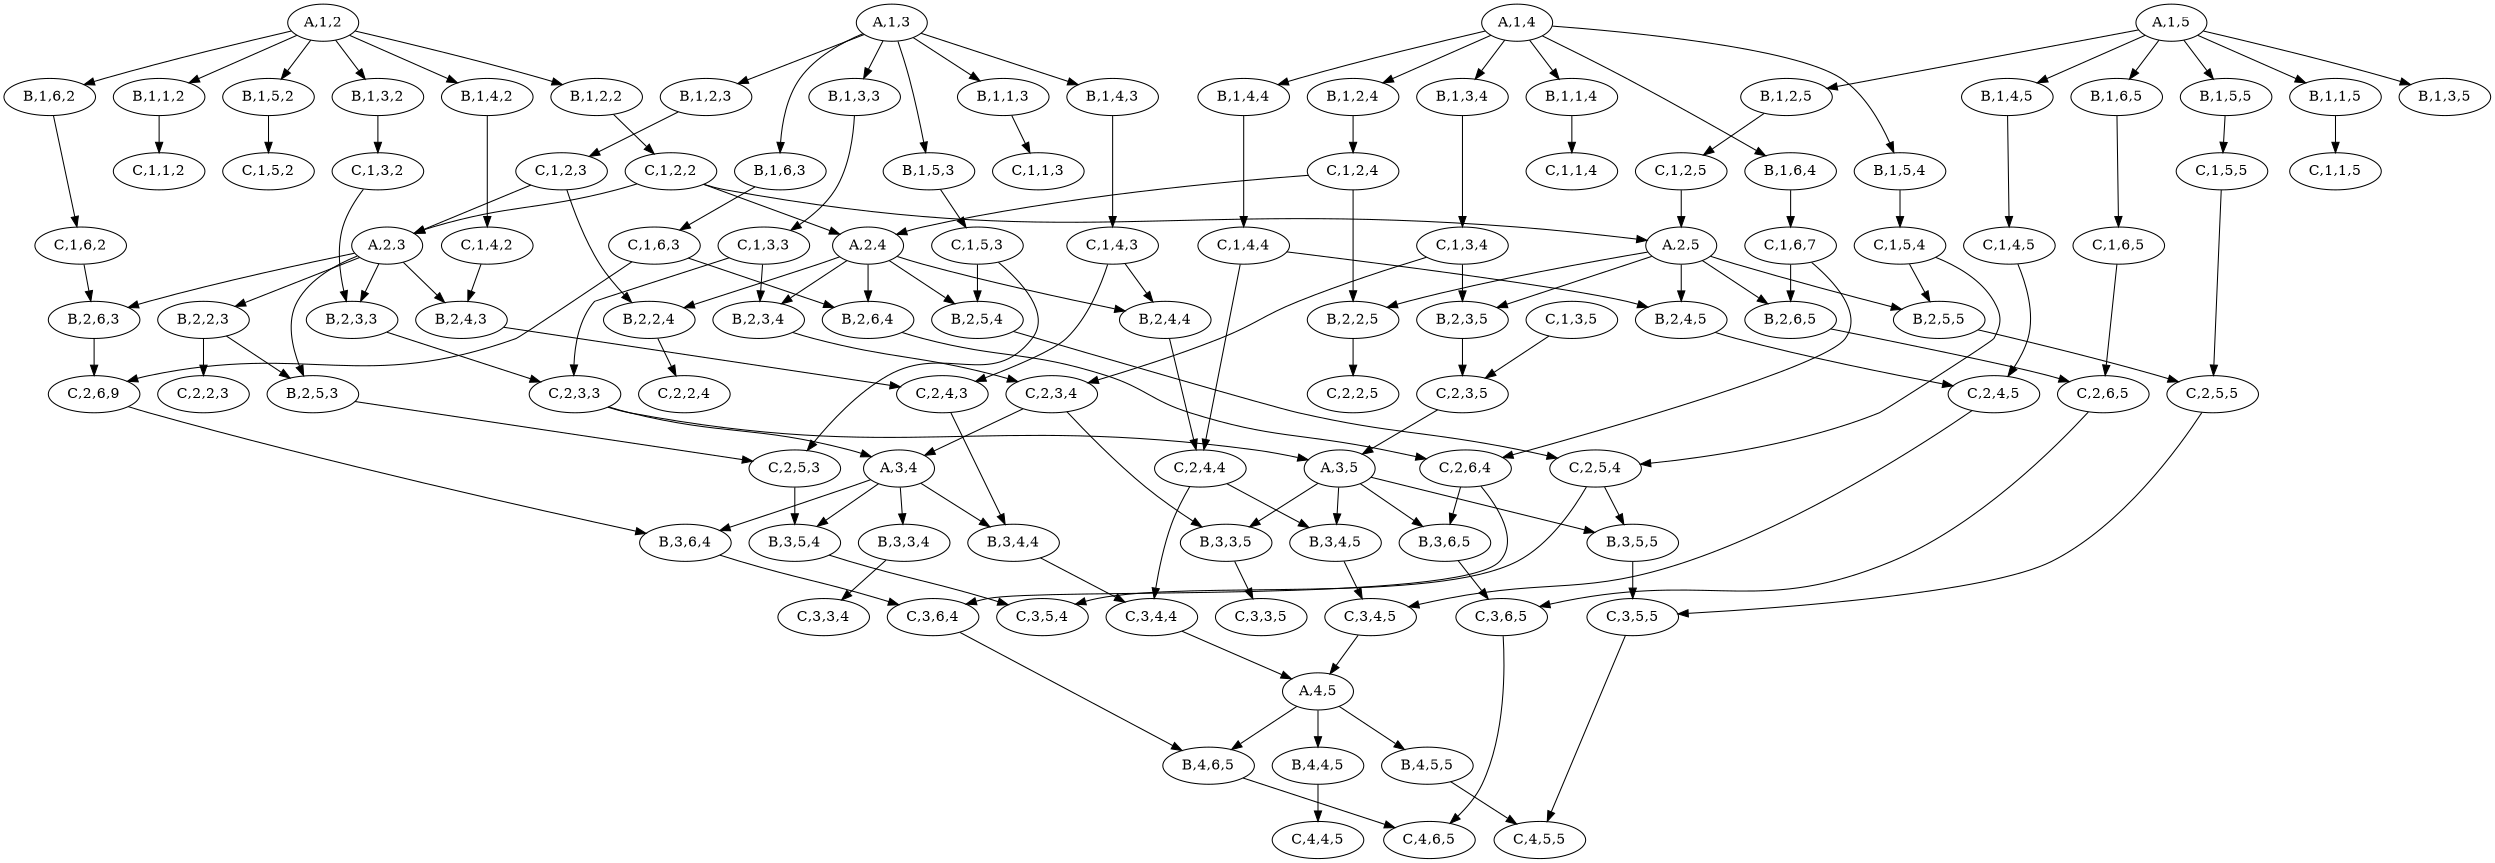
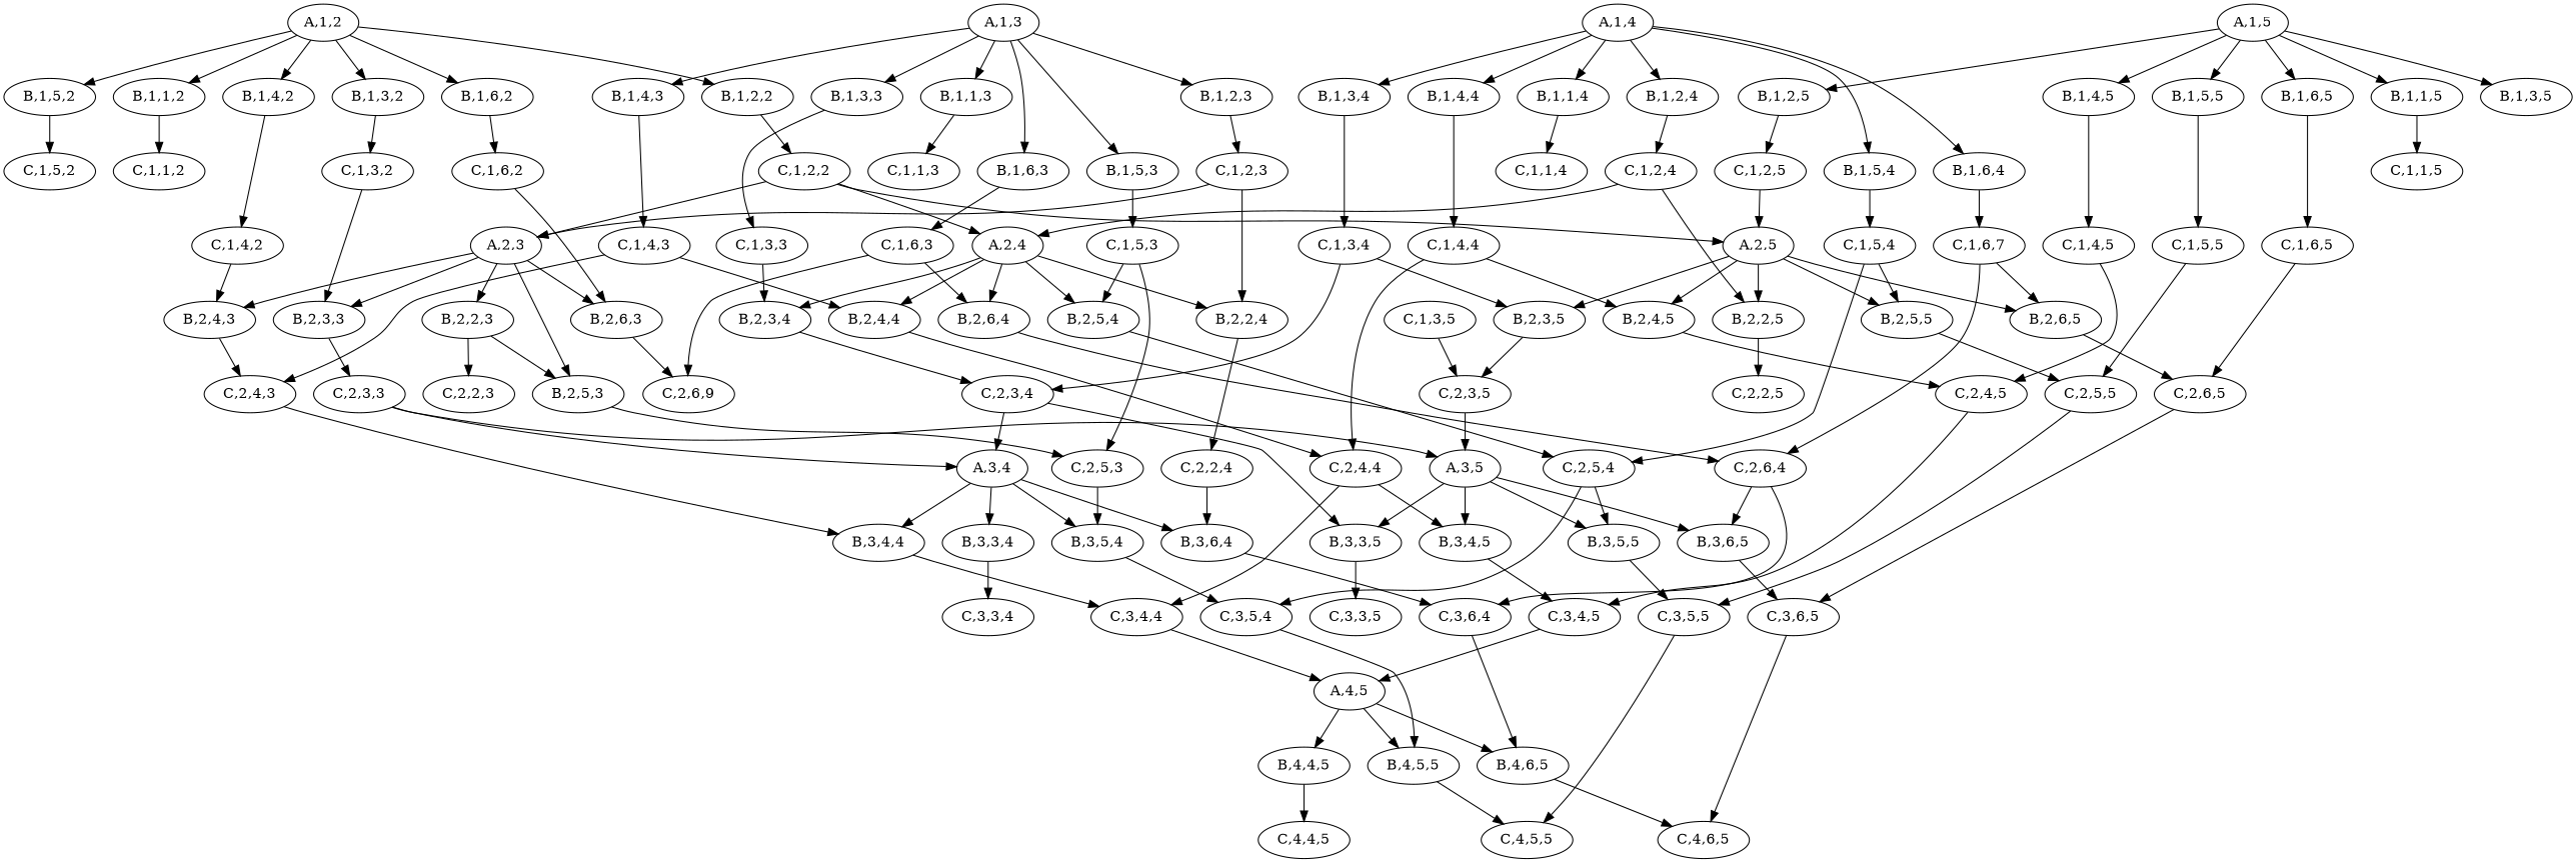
  digraph {
    n1 [label="A,1,2"]
    n2 [label="B,1,1,2"]
    n3 [label="B,1,2,2"]
    n4 [label="B,1,3,2"]
    n5 [label="B,1,4,2"]
    n6 [label="B,1,5,2"]
    n7 [label="B,1,6,2"]
    n8 [label="C,1,1,2"]
    n9 [label="C,1,2,2"]
    n10 [label="C,1,3,2"]
    n11 [label="C,1,4,2"]
    n12 [label="C,1,5,2"]
    n13 [label="C,1,6,2"]
    n14 [label="A,2,3"]
    n15 [label="A,2,4"]
    n16 [label="A,2,5"]
    n17 [label="B,2,3,3"]
    n18 [label="B,2,4,3"]
    n19 [label="B,2,6,3"]
    n20 [label="B,2,5,3"]
    n21 [label="B,2,2,3"]
    n22 [label="B,2,2,4"]
    n23 [label="B,2,3,4"]
    n24 [label="B,2,4,4"]
    n25 [label="B,2,5,4"]
    n26 [label="B,2,6,4"]
    n27 [label="B,2,2,5"]
    n28 [label="B,2,3,5"]
    n29 [label="B,2,4,5"]
    n30 [label="B,2,5,5"]
    n31 [label="B,2,6,5"]
    n32 [label="C,2,3,3"]
    n33 [label="C,2,4,3"]
    n34 [label="C,2,5,3"]
    n35 [label="C,2,6,9"]
    n36 [label="C,2,2,3"]
    n37 [label="C,2,2,4"]
    n38 [label="C,2,3,4"]
    n39 [label="C,2,4,4"]
    n40 [label="C,2,5,4"]
    n41 [label="C,2,6,4"]
    n42 [label="C,2,2,5"]
    n43 [label="C,2,3,5"]
    n44 [label="C,2,4,5"]
    n45 [label="C,2,5,5"]
    n46 [label="C,2,6,5"]
    n47 [label="A,3,4"]
    n48 [label="A,3,5"]
    n49 [label="B,3,4,4"]
    n50 [label="B,3,5,4"]
    n51 [label="B,3,6,4"]
    n52 [label="A,1,3"]
    n53 [label="B,1,1,3"]
    n54 [label="B,1,2,3"]
    n55 [label="B,1,3,3"]
    n56 [label="B,1,4,3"]
    n57 [label="B,1,5,3"]
    n58 [label="B,1,6,3"]
    n59 [label="C,1,1,3"]
    n60 [label="C,1,2,3"]
    n61 [label="C,1,3,3"]
    n62 [label="C,1,4,3"]
    n63 [label="C,1,5,3"]
    n64 [label="C,1,6,3"]
    n65 [label="B,3,3,4"]
    n66 [label="B,3,3,5"]
    n67 [label="B,3,4,5"]
    n68 [label="B,3,5,5"]
    n69 [label="B,3,6,5"]
    n70 [label="C,3,4,4"]
    n71 [label="C,3,5,4"]
    n72 [label="C,3,6,4"]
    n73 [label="A,1,4"]
    n74 [label="B,1,1,4"]
    n75 [label="B,1,2,4"]
    n76 [label="B,1,3,4"]
    n77 [label="B,1,4,4"]
    n78 [label="B,1,5,4"]
    n79 [label="B,1,6,4"]
    n80 [label="C,1,1,4"]
    n81 [label="C,1,2,4"]
    n82 [label="C,1,3,4"]
    n83 [label="C,1,4,4"]
    n84 [label="C,1,5,4"]
    n85 [label="C,1,6,7"]
    n86 [label="C,3,3,5"]
    n87 [label="A,4,5"]
    n88 [label="C,3,4,5"]
    n89 [label="B,4,5,5"]
    n90 [label="C,3,5,5"]
    n91 [label="B,4,6,5"]
    n92 [label="C,3,6,5"]
    n93 [label="A,1,5"]
    n94 [label="B,1,1,5"]
    n95 [label="B,1,2,5"]
    n96 [label="B,1,3,5"]
    n97 [label="B,1,4,5"]
    n98 [label="B,1,5,5"]
    n99 [label="B,1,6,5"]
    n100 [label="C,1,1,5"]
    n101 [label="C,1,2,5"]
    n102 [label="C,1,4,5"]
    n103 [label="C,1,5,5"]
    n104 [label="C,1,6,5"]
    n105 [label="C,1,3,5"]
    n106 [label="C,4,5,5"]
    n107 [label="C,4,6,5"]
    n108 [label="C,3,3,4"]
    n109 [label="B,4,4,5"]
    n110 [label="C,4,4,5"]
    n1 -> n2
    n1 -> n3
    n1 -> n4
    n1 -> n5
    n1 -> n6
    n1 -> n7
    n2 -> n8
    n3 -> n9
    n4 -> n10
    n5 -> n11
    n6 -> n12
    n7 -> n13
    n9 -> n14
    n9 -> n15
    n9 -> n16
    n10 -> n17
    n11 -> n18
    n13 -> n19
    n14 -> n17
    n14 -> n18
    n14 -> n19
    n14 -> n20
    n14 -> n21
    n15 -> n22
    n15 -> n23
    n15 -> n24
    n15 -> n25
    n15 -> n26
    n16 -> n27
    n16 -> n28
    n16 -> n29
    n16 -> n30
    n16 -> n31
    n17 -> n32
    n18 -> n33
    n19 -> n35
    n20 -> n34
    n21 -> n20
    n21 -> n36
    n22 -> n37
    n23 -> n38
    n24 -> n39
    n25 -> n40
    n26 -> n41
    n27 -> n42
    n28 -> n43
    n29 -> n44
    n30 -> n45
    n31 -> n46
    n32 -> n47
    n32 -> n48
    n33 -> n49
    n34 -> n50
-   n35 -> n51
+   n37 -> n51
    n38 -> n47
    n38 -> n66
    n39 -> n67
    n39 -> n70
    n40 -> n68
    n40 -> n71
    n41 -> n69
    n41 -> n72
    n43 -> n48
    n44 -> n88
    n45 -> n90
    n46 -> n92
    n47 -> n49
    n47 -> n50
    n47 -> n51
    n47 -> n65
    n48 -> n66
    n48 -> n67
    n48 -> n68
    n48 -> n69
    n49 -> n70
    n50 -> n71
    n51 -> n72
    n52 -> n53
    n52 -> n54
    n52 -> n55
    n52 -> n56
    n52 -> n57
    n52 -> n58
    n53 -> n59
    n54 -> n60
    n55 -> n61
    n56 -> n62
    n57 -> n63
    n58 -> n64
    n60 -> n14
    n60 -> n22
    n61 -> n23
-   n61 -> n32
    n62 -> n24
    n62 -> n33
    n63 -> n25
    n63 -> n34
    n64 -> n26
    n64 -> n35
    n65 -> n108
    n66 -> n86
    n67 -> n88
    n68 -> n90
    n69 -> n92
    n70 -> n87
+   n71 -> n89
    n72 -> n91
    n73 -> n74
    n73 -> n75
    n73 -> n76
    n73 -> n77
    n73 -> n78
    n73 -> n79
    n74 -> n80
    n75 -> n81
    n76 -> n82
    n77 -> n83
    n78 -> n84
    n79 -> n85
    n81 -> n15
    n81 -> n27
    n82 -> n28
    n82 -> n38
    n83 -> n29
    n83 -> n39
    n84 -> n30
    n84 -> n40
    n85 -> n31
    n85 -> n41
    n87 -> n89
    n87 -> n91
    n87 -> n109
    n88 -> n87
    n89 -> n106
    n90 -> n106
    n91 -> n107
    n92 -> n107
    n93 -> n94
    n93 -> n95
    n93 -> n96
    n93 -> n97
    n93 -> n98
    n93 -> n99
    n94 -> n100
    n95 -> n101
    n97 -> n102
    n98 -> n103
    n99 -> n104
    n101 -> n16
    n102 -> n44
    n103 -> n45
    n104 -> n46
    n105 -> n43
    n109 -> n110
  }
